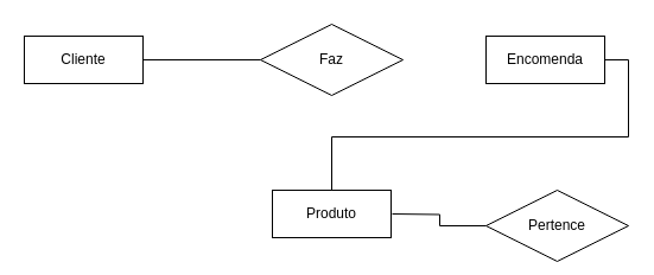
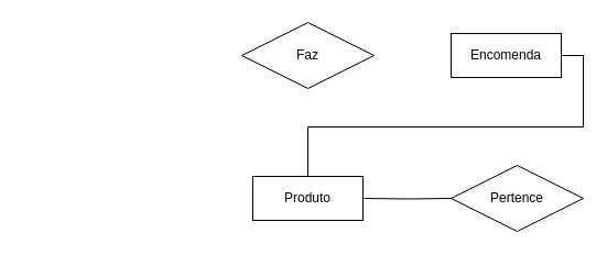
  <mxCell id="0" />
  <mxCell id="1" parent="0" />
  <mxCell id="2" value="Produto" style="whiteSpace=wrap;html=1;align=center;" vertex="1" parent="1"><mxGeometry x="229" y="160" width="100" height="40" as="geometry" /></mxCell>
  <mxCell id="3" value="Encomenda" style="whiteSpace=wrap;html=1;align=center;" vertex="1" parent="1"><mxGeometry x="409" y="30" width="100" height="40" as="geometry" /></mxCell>
- <mxCell id="4" value="Pertence" style="shape=rhombus;perimeter=rhombusPerimeter;whiteSpace=wrap;html=1;align=center;" vertex="1" parent="1"><mxGeometry x="409" y="160" width="120" height="60" as="geometry" /></mxCell>
+ <mxCell id="4" value="Pertence" style="shape=rhombus;perimeter=rhombusPerimeter;whiteSpace=wrap;html=1;align=center;" vertex="1" parent="1"><mxGeometry x="409" y="150" width="120" height="60" as="geometry" /></mxCell>
  <mxCell id="5" value="Faz" style="shape=rhombus;perimeter=rhombusPerimeter;whiteSpace=wrap;html=1;align=center;" vertex="1" parent="1"><mxGeometry x="219" y="20" width="120" height="60" as="geometry" /></mxCell>
- <mxCell id="6" style="edgeStyle=orthogonalEdgeStyle;rounded=0;orthogonalLoop=1;jettySize=auto;html=1;exitX=1;exitY=0.5;exitDx=0;exitDy=0;endArrow=none;endFill=0;" edge="1" parent="1" source="7" target="5"><mxGeometry relative="1" as="geometry" /></mxCell>
- <mxCell id="7" value="Cliente" style="whiteSpace=wrap;html=1;align=center;" vertex="1" parent="1"><mxGeometry x="20" y="30" width="100" height="40" as="geometry" /></mxCell>
  <mxCell id="8" style="edgeStyle=orthogonalEdgeStyle;rounded=0;orthogonalLoop=1;jettySize=auto;html=1;exitX=1;exitY=0.5;exitDx=0;exitDy=0;endArrow=none;endFill=0;" edge="1" parent="1" source="3" target="2"><mxGeometry relative="1" as="geometry"><mxPoint x="129" y="70" as="sourcePoint" /><mxPoint x="239" y="70" as="targetPoint" /></mxGeometry></mxCell>
  <mxCell id="9" style="edgeStyle=orthogonalEdgeStyle;rounded=0;orthogonalLoop=1;jettySize=auto;html=1;endArrow=none;endFill=0;entryX=0;entryY=0.5;entryDx=0;entryDy=0;" edge="1" parent="1" target="4"><mxGeometry relative="1" as="geometry"><mxPoint x="330" y="180" as="sourcePoint" /><mxPoint x="249" y="80" as="targetPoint" /></mxGeometry></mxCell>
